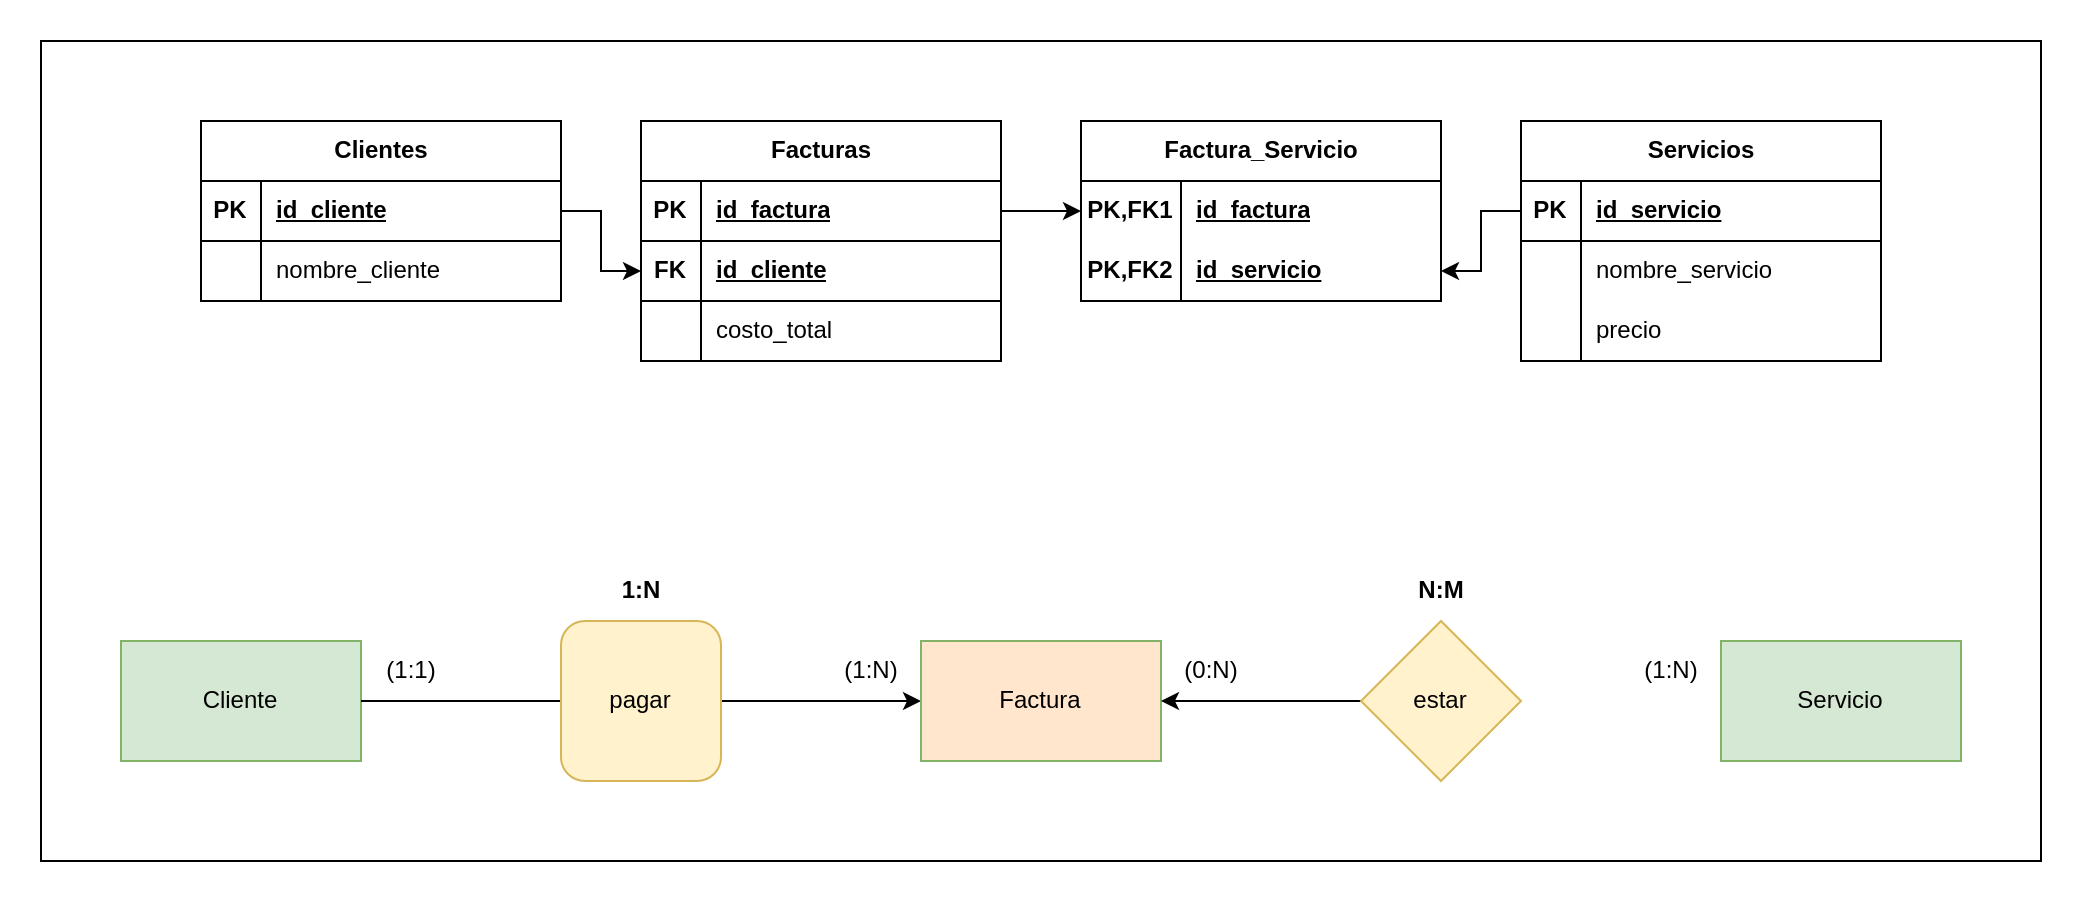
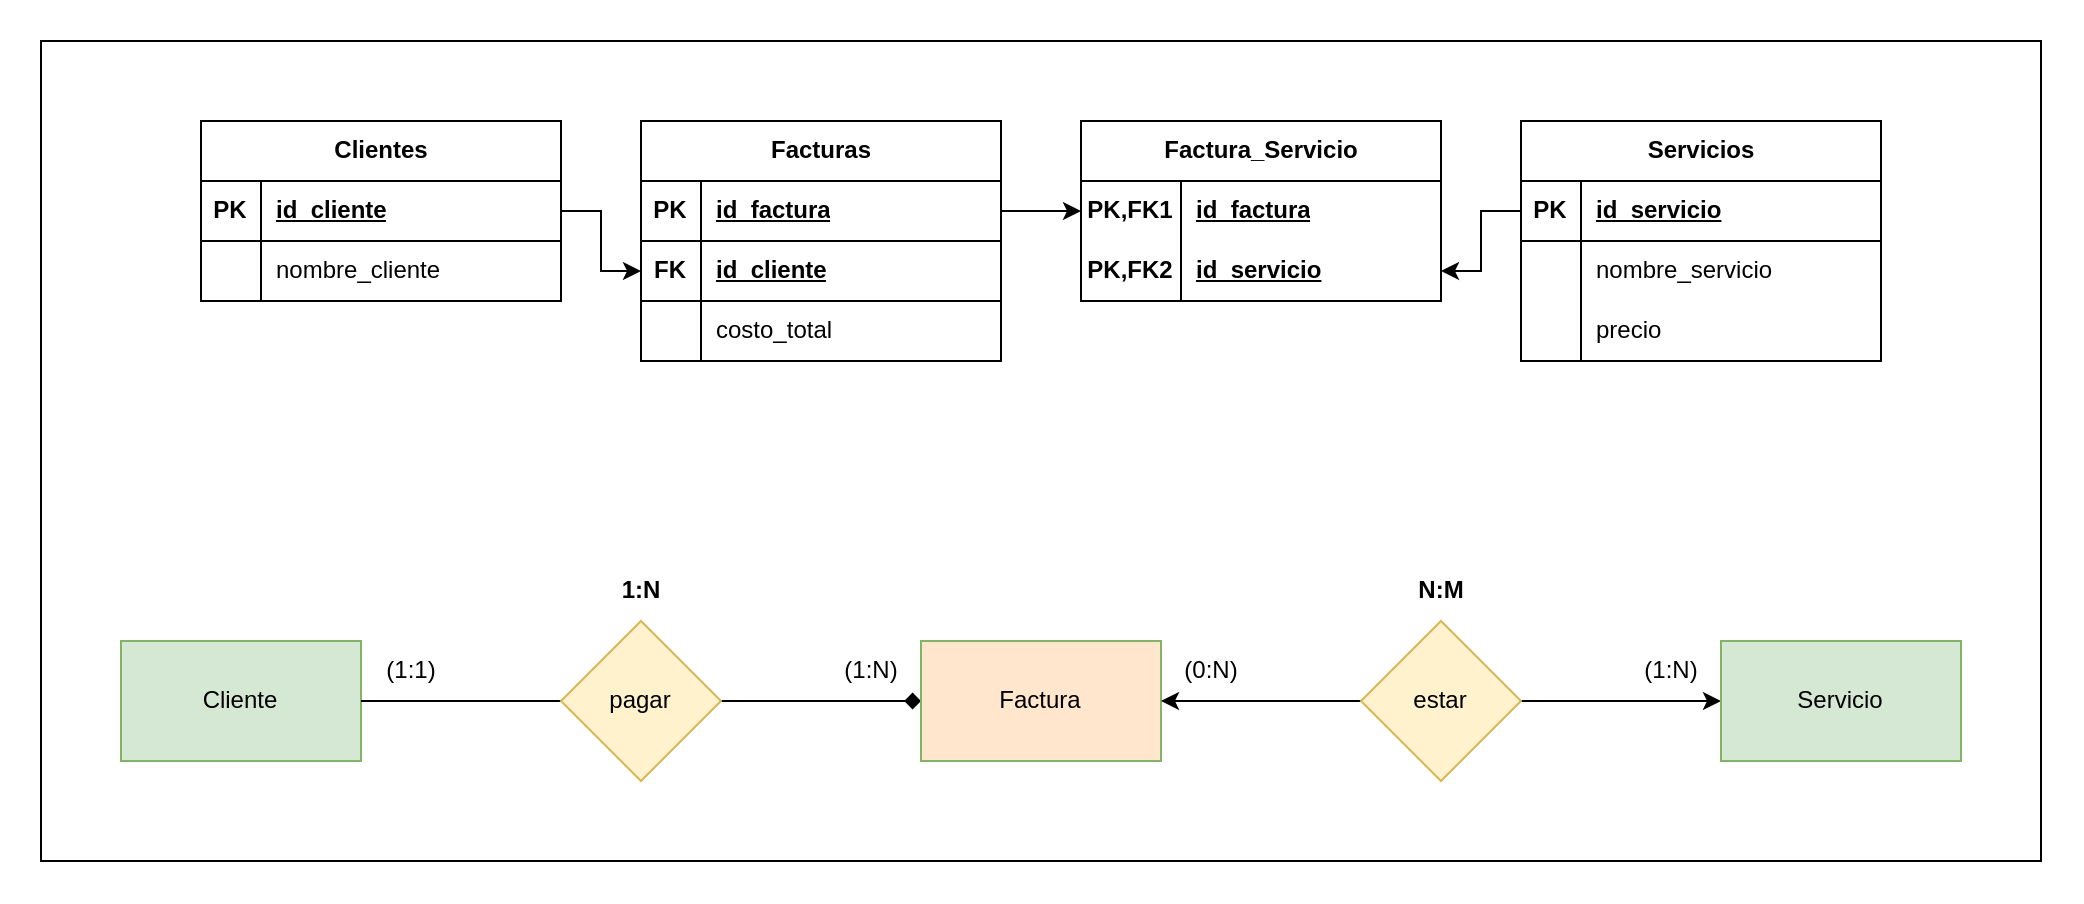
  <mxCell id="0" />
  <mxCell id="1" parent="0" />
  <mxCell id="2" value="" style="group" vertex="1" connectable="0" parent="1"><mxGeometry width="1000" height="410" as="geometry" x="20" y="20" /></mxCell>
  <mxCell id="3" value="" style="rounded=0;whiteSpace=wrap;html=1;" vertex="1" parent="2"><mxGeometry width="1000" height="410" as="geometry" /></mxCell>
  <mxCell id="4" value="Cliente" style="rounded=0;whiteSpace=wrap;html=1;fillColor=#d5e8d4;strokeColor=#82b366;" vertex="1" parent="2"><mxGeometry x="40" y="300" width="120" height="60" as="geometry" /></mxCell>
- <mxCell id="5" style="edgeStyle=orthogonalEdgeStyle;rounded=0;orthogonalLoop=1;jettySize=auto;html=1;exitX=1;exitY=0.5;exitDx=0;exitDy=0;entryX=0;entryY=0.5;entryDx=0;entryDy=0;" edge="1" parent="2" source="7" target="8"><mxGeometry relative="1" as="geometry" /></mxCell>
+ <mxCell id="5" style="edgeStyle=orthogonalEdgeStyle;rounded=0;orthogonalLoop=1;jettySize=auto;html=1;exitX=1;exitY=0.5;exitDx=0;exitDy=0;entryX=0;entryY=0.5;entryDx=0;entryDy=0;endArrow=diamond;" edge="1" parent="2" source="7" target="8"><mxGeometry relative="1" as="geometry" /></mxCell>
  <mxCell id="6" style="edgeStyle=orthogonalEdgeStyle;rounded=0;orthogonalLoop=1;jettySize=auto;html=1;exitX=0;exitY=0.5;exitDx=0;exitDy=0;entryX=1;entryY=0.5;entryDx=0;entryDy=0;endArrow=none;startFill=0;" edge="1" parent="2" source="7" target="4"><mxGeometry relative="1" as="geometry" /></mxCell>
- <mxCell id="7" value="pagar" style="whiteSpace=wrap;html=1;fillColor=#fff2cc;strokeColor=#d6b656;rounded=1;" vertex="1" parent="2"><mxGeometry x="260" y="290" width="80" height="80" as="geometry" /></mxCell>
+ <mxCell id="7" value="pagar" style="rhombus;whiteSpace=wrap;html=1;fillColor=#fff2cc;strokeColor=#d6b656;" vertex="1" parent="2"><mxGeometry x="260" y="290" width="80" height="80" as="geometry" /></mxCell>
  <mxCell id="8" value="Factura" style="rounded=0;whiteSpace=wrap;html=1;fillColor=#ffe6cc;strokeColor=#82b366;" vertex="1" parent="2"><mxGeometry x="440" y="300" width="120" height="60" as="geometry" /></mxCell>
  <mxCell id="9" style="edgeStyle=orthogonalEdgeStyle;rounded=0;orthogonalLoop=1;jettySize=auto;html=1;exitX=0;exitY=0.5;exitDx=0;exitDy=0;entryX=1;entryY=0.5;entryDx=0;entryDy=0;" edge="1" parent="2" source="11" target="8"><mxGeometry relative="1" as="geometry" /></mxCell>
+ <mxCell id="10" style="edgeStyle=orthogonalEdgeStyle;rounded=0;orthogonalLoop=1;jettySize=auto;html=1;exitX=1;exitY=0.5;exitDx=0;exitDy=0;entryX=0;entryY=0.5;entryDx=0;entryDy=0;" edge="1" parent="2" source="11" target="12"><mxGeometry relative="1" as="geometry" /></mxCell>
  <mxCell id="11" value="estar" style="rhombus;whiteSpace=wrap;html=1;fillColor=#fff2cc;strokeColor=#d6b656;" vertex="1" parent="2"><mxGeometry x="660" y="290" width="80" height="80" as="geometry" /></mxCell>
  <mxCell id="12" value="Servicio" style="rounded=0;whiteSpace=wrap;html=1;fillColor=#d5e8d4;strokeColor=#82b366;" vertex="1" parent="2"><mxGeometry x="840" y="300" width="120" height="60" as="geometry" /></mxCell>
  <mxCell id="13" value="(1:N)" style="text;html=1;align=center;verticalAlign=middle;resizable=0;points=[];autosize=1;strokeColor=none;fillColor=none;" vertex="1" parent="2"><mxGeometry x="390" y="300" width="50" height="30" as="geometry" /></mxCell>
  <mxCell id="14" value="(1:1)" style="text;html=1;align=center;verticalAlign=middle;resizable=0;points=[];autosize=1;strokeColor=none;fillColor=none;" vertex="1" parent="2"><mxGeometry x="160" y="300" width="50" height="30" as="geometry" /></mxCell>
  <mxCell id="15" value="1:N" style="text;html=1;align=center;verticalAlign=middle;resizable=0;points=[];autosize=1;strokeColor=none;fillColor=none;fontStyle=1" vertex="1" parent="2"><mxGeometry x="280" y="260" width="40" height="30" as="geometry" /></mxCell>
  <mxCell id="16" value="(1:N)" style="text;html=1;align=center;verticalAlign=middle;resizable=0;points=[];autosize=1;strokeColor=none;fillColor=none;" vertex="1" parent="2"><mxGeometry x="790" y="300" width="50" height="30" as="geometry" /></mxCell>
  <mxCell id="17" value="(0:N)" style="text;html=1;align=center;verticalAlign=middle;resizable=0;points=[];autosize=1;strokeColor=none;fillColor=none;" vertex="1" parent="2"><mxGeometry x="560" y="300" width="50" height="30" as="geometry" /></mxCell>
  <mxCell id="18" value="N:M" style="text;html=1;align=center;verticalAlign=middle;resizable=0;points=[];autosize=1;strokeColor=none;fillColor=none;fontStyle=1" vertex="1" parent="2"><mxGeometry x="675" y="260" width="50" height="30" as="geometry" /></mxCell>
  <mxCell id="19" style="edgeStyle=orthogonalEdgeStyle;rounded=0;orthogonalLoop=1;jettySize=auto;html=1;exitX=1;exitY=0.5;exitDx=0;exitDy=0;entryX=0;entryY=0.5;entryDx=0;entryDy=0;" edge="1" parent="2" source="20" target="31"><mxGeometry relative="1" as="geometry" /></mxCell>
  <mxCell id="20" value="Clientes" style="shape=table;startSize=30;container=1;collapsible=1;childLayout=tableLayout;fixedRows=1;rowLines=0;fontStyle=1;align=center;resizeLast=1;html=1;" vertex="1" parent="2"><mxGeometry x="80" y="40" width="180" height="90" as="geometry" /></mxCell>
  <mxCell id="21" value="" style="shape=tableRow;horizontal=0;startSize=0;swimlaneHead=0;swimlaneBody=0;fillColor=none;collapsible=0;dropTarget=0;points=[[0,0.5],[1,0.5]];portConstraint=eastwest;top=0;left=0;right=0;bottom=1;" vertex="1" parent="20"><mxGeometry y="30" width="180" height="30" as="geometry" /></mxCell>
  <mxCell id="22" value="PK" style="shape=partialRectangle;connectable=0;fillColor=none;top=0;left=0;bottom=0;right=0;fontStyle=1;overflow=hidden;whiteSpace=wrap;html=1;" vertex="1" parent="21"><mxGeometry width="30" height="30" as="geometry"><mxRectangle width="30" height="30" as="alternateBounds" /></mxGeometry></mxCell>
  <mxCell id="23" value="id_cliente" style="shape=partialRectangle;connectable=0;fillColor=none;top=0;left=0;bottom=0;right=0;align=left;spacingLeft=6;fontStyle=5;overflow=hidden;whiteSpace=wrap;html=1;" vertex="1" parent="21"><mxGeometry x="30" width="150" height="30" as="geometry"><mxRectangle width="150" height="30" as="alternateBounds" /></mxGeometry></mxCell>
  <mxCell id="24" value="" style="shape=tableRow;horizontal=0;startSize=0;swimlaneHead=0;swimlaneBody=0;fillColor=none;collapsible=0;dropTarget=0;points=[[0,0.5],[1,0.5]];portConstraint=eastwest;top=0;left=0;right=0;bottom=0;" vertex="1" parent="20"><mxGeometry y="60" width="180" height="30" as="geometry" /></mxCell>
  <mxCell id="25" value="" style="shape=partialRectangle;connectable=0;fillColor=none;top=0;left=0;bottom=0;right=0;editable=1;overflow=hidden;whiteSpace=wrap;html=1;" vertex="1" parent="24"><mxGeometry width="30" height="30" as="geometry"><mxRectangle width="30" height="30" as="alternateBounds" /></mxGeometry></mxCell>
  <mxCell id="26" value="nombre_cliente" style="shape=partialRectangle;connectable=0;fillColor=none;top=0;left=0;bottom=0;right=0;align=left;spacingLeft=6;overflow=hidden;whiteSpace=wrap;html=1;" vertex="1" parent="24"><mxGeometry x="30" width="150" height="30" as="geometry"><mxRectangle width="150" height="30" as="alternateBounds" /></mxGeometry></mxCell>
  <mxCell id="27" value="Facturas" style="shape=table;startSize=30;container=1;collapsible=1;childLayout=tableLayout;fixedRows=1;rowLines=0;fontStyle=1;align=center;resizeLast=1;html=1;" vertex="1" parent="2"><mxGeometry x="300" y="40" width="180" height="120" as="geometry" /></mxCell>
  <mxCell id="28" value="" style="shape=tableRow;horizontal=0;startSize=0;swimlaneHead=0;swimlaneBody=0;fillColor=none;collapsible=0;dropTarget=0;points=[[0,0.5],[1,0.5]];portConstraint=eastwest;top=0;left=0;right=0;bottom=1;" vertex="1" parent="27"><mxGeometry y="30" width="180" height="30" as="geometry" /></mxCell>
  <mxCell id="29" value="PK" style="shape=partialRectangle;connectable=0;fillColor=none;top=0;left=0;bottom=0;right=0;fontStyle=1;overflow=hidden;whiteSpace=wrap;html=1;" vertex="1" parent="28"><mxGeometry width="30" height="30" as="geometry"><mxRectangle width="30" height="30" as="alternateBounds" /></mxGeometry></mxCell>
  <mxCell id="30" value="id_factura" style="shape=partialRectangle;connectable=0;fillColor=none;top=0;left=0;bottom=0;right=0;align=left;spacingLeft=6;fontStyle=5;overflow=hidden;whiteSpace=wrap;html=1;" vertex="1" parent="28"><mxGeometry x="30" width="150" height="30" as="geometry"><mxRectangle width="150" height="30" as="alternateBounds" /></mxGeometry></mxCell>
  <mxCell id="31" value="" style="shape=tableRow;horizontal=0;startSize=0;swimlaneHead=0;swimlaneBody=0;fillColor=none;collapsible=0;dropTarget=0;points=[[0,0.5],[1,0.5]];portConstraint=eastwest;top=0;left=0;right=0;bottom=1;" vertex="1" parent="27"><mxGeometry y="60" width="180" height="30" as="geometry" /></mxCell>
  <mxCell id="32" value="FK" style="shape=partialRectangle;connectable=0;fillColor=none;top=0;left=0;bottom=0;right=0;fontStyle=1;overflow=hidden;whiteSpace=wrap;html=1;" vertex="1" parent="31"><mxGeometry width="30" height="30" as="geometry"><mxRectangle width="30" height="30" as="alternateBounds" /></mxGeometry></mxCell>
  <mxCell id="33" value="id_cliente" style="shape=partialRectangle;connectable=0;fillColor=none;top=0;left=0;bottom=0;right=0;align=left;spacingLeft=6;fontStyle=5;overflow=hidden;whiteSpace=wrap;html=1;" vertex="1" parent="31"><mxGeometry x="30" width="150" height="30" as="geometry"><mxRectangle width="150" height="30" as="alternateBounds" /></mxGeometry></mxCell>
  <mxCell id="34" value="" style="shape=tableRow;horizontal=0;startSize=0;swimlaneHead=0;swimlaneBody=0;fillColor=none;collapsible=0;dropTarget=0;points=[[0,0.5],[1,0.5]];portConstraint=eastwest;top=0;left=0;right=0;bottom=0;" vertex="1" parent="27"><mxGeometry y="90" width="180" height="30" as="geometry" /></mxCell>
  <mxCell id="35" value="" style="shape=partialRectangle;connectable=0;fillColor=none;top=0;left=0;bottom=0;right=0;editable=1;overflow=hidden;whiteSpace=wrap;html=1;" vertex="1" parent="34"><mxGeometry width="30" height="30" as="geometry"><mxRectangle width="30" height="30" as="alternateBounds" /></mxGeometry></mxCell>
  <mxCell id="36" value="costo_total" style="shape=partialRectangle;connectable=0;fillColor=none;top=0;left=0;bottom=0;right=0;align=left;spacingLeft=6;overflow=hidden;whiteSpace=wrap;html=1;" vertex="1" parent="34"><mxGeometry x="30" width="150" height="30" as="geometry"><mxRectangle width="150" height="30" as="alternateBounds" /></mxGeometry></mxCell>
  <mxCell id="37" value="Factura_Servicio" style="shape=table;startSize=30;container=1;collapsible=1;childLayout=tableLayout;fixedRows=1;rowLines=0;fontStyle=1;align=center;resizeLast=1;html=1;" vertex="1" parent="2"><mxGeometry x="520" y="40" width="180" height="90" as="geometry" /></mxCell>
  <mxCell id="38" value="" style="shape=tableRow;horizontal=0;startSize=0;swimlaneHead=0;swimlaneBody=0;fillColor=none;collapsible=0;dropTarget=0;points=[[0,0.5],[1,0.5]];portConstraint=eastwest;top=0;left=0;right=0;bottom=0;" vertex="1" parent="37"><mxGeometry y="30" width="180" height="30" as="geometry" /></mxCell>
  <mxCell id="39" value="PK,FK1" style="shape=partialRectangle;connectable=0;fillColor=none;top=0;left=0;bottom=0;right=0;fontStyle=1;overflow=hidden;whiteSpace=wrap;html=1;" vertex="1" parent="38"><mxGeometry width="50" height="30" as="geometry"><mxRectangle width="50" height="30" as="alternateBounds" /></mxGeometry></mxCell>
  <mxCell id="40" value="id_factura" style="shape=partialRectangle;connectable=0;fillColor=none;top=0;left=0;bottom=0;right=0;align=left;spacingLeft=6;fontStyle=5;overflow=hidden;whiteSpace=wrap;html=1;" vertex="1" parent="38"><mxGeometry x="50" width="130" height="30" as="geometry"><mxRectangle width="130" height="30" as="alternateBounds" /></mxGeometry></mxCell>
  <mxCell id="41" value="" style="shape=tableRow;horizontal=0;startSize=0;swimlaneHead=0;swimlaneBody=0;fillColor=none;collapsible=0;dropTarget=0;points=[[0,0.5],[1,0.5]];portConstraint=eastwest;top=0;left=0;right=0;bottom=0;" vertex="1" parent="37"><mxGeometry y="60" width="180" height="30" as="geometry" /></mxCell>
  <mxCell id="42" value="PK,FK2" style="shape=partialRectangle;connectable=0;fillColor=none;top=0;left=0;bottom=0;right=0;fontStyle=1;overflow=hidden;whiteSpace=wrap;html=1;" vertex="1" parent="41"><mxGeometry width="50" height="30" as="geometry"><mxRectangle width="50" height="30" as="alternateBounds" /></mxGeometry></mxCell>
  <mxCell id="43" value="id_servicio" style="shape=partialRectangle;connectable=0;fillColor=none;top=0;left=0;bottom=0;right=0;align=left;spacingLeft=6;fontStyle=5;overflow=hidden;whiteSpace=wrap;html=1;" vertex="1" parent="41"><mxGeometry x="50" width="130" height="30" as="geometry"><mxRectangle width="130" height="30" as="alternateBounds" /></mxGeometry></mxCell>
  <mxCell id="44" value="Servicios" style="shape=table;startSize=30;container=1;collapsible=1;childLayout=tableLayout;fixedRows=1;rowLines=0;fontStyle=1;align=center;resizeLast=1;html=1;" vertex="1" parent="2"><mxGeometry x="740" y="40" width="180" height="120" as="geometry" /></mxCell>
  <mxCell id="45" value="" style="shape=tableRow;horizontal=0;startSize=0;swimlaneHead=0;swimlaneBody=0;fillColor=none;collapsible=0;dropTarget=0;points=[[0,0.5],[1,0.5]];portConstraint=eastwest;top=0;left=0;right=0;bottom=1;" vertex="1" parent="44"><mxGeometry y="30" width="180" height="30" as="geometry" /></mxCell>
  <mxCell id="46" value="PK" style="shape=partialRectangle;connectable=0;fillColor=none;top=0;left=0;bottom=0;right=0;fontStyle=1;overflow=hidden;whiteSpace=wrap;html=1;" vertex="1" parent="45"><mxGeometry width="30" height="30" as="geometry"><mxRectangle width="30" height="30" as="alternateBounds" /></mxGeometry></mxCell>
  <mxCell id="47" value="id_servicio" style="shape=partialRectangle;connectable=0;fillColor=none;top=0;left=0;bottom=0;right=0;align=left;spacingLeft=6;fontStyle=5;overflow=hidden;whiteSpace=wrap;html=1;" vertex="1" parent="45"><mxGeometry x="30" width="150" height="30" as="geometry"><mxRectangle width="150" height="30" as="alternateBounds" /></mxGeometry></mxCell>
  <mxCell id="48" value="" style="shape=tableRow;horizontal=0;startSize=0;swimlaneHead=0;swimlaneBody=0;fillColor=none;collapsible=0;dropTarget=0;points=[[0,0.5],[1,0.5]];portConstraint=eastwest;top=0;left=0;right=0;bottom=0;" vertex="1" parent="44"><mxGeometry y="60" width="180" height="30" as="geometry" /></mxCell>
  <mxCell id="49" value="" style="shape=partialRectangle;connectable=0;fillColor=none;top=0;left=0;bottom=0;right=0;editable=1;overflow=hidden;whiteSpace=wrap;html=1;" vertex="1" parent="48"><mxGeometry width="30" height="30" as="geometry"><mxRectangle width="30" height="30" as="alternateBounds" /></mxGeometry></mxCell>
  <mxCell id="50" value="nombre_servicio" style="shape=partialRectangle;connectable=0;fillColor=none;top=0;left=0;bottom=0;right=0;align=left;spacingLeft=6;overflow=hidden;whiteSpace=wrap;html=1;" vertex="1" parent="48"><mxGeometry x="30" width="150" height="30" as="geometry"><mxRectangle width="150" height="30" as="alternateBounds" /></mxGeometry></mxCell>
  <mxCell id="51" value="" style="shape=tableRow;horizontal=0;startSize=0;swimlaneHead=0;swimlaneBody=0;fillColor=none;collapsible=0;dropTarget=0;points=[[0,0.5],[1,0.5]];portConstraint=eastwest;top=0;left=0;right=0;bottom=0;" vertex="1" parent="44"><mxGeometry y="90" width="180" height="30" as="geometry" /></mxCell>
  <mxCell id="52" value="" style="shape=partialRectangle;connectable=0;fillColor=none;top=0;left=0;bottom=0;right=0;editable=1;overflow=hidden;whiteSpace=wrap;html=1;" vertex="1" parent="51"><mxGeometry width="30" height="30" as="geometry"><mxRectangle width="30" height="30" as="alternateBounds" /></mxGeometry></mxCell>
  <mxCell id="53" value="precio" style="shape=partialRectangle;connectable=0;fillColor=none;top=0;left=0;bottom=0;right=0;align=left;spacingLeft=6;overflow=hidden;whiteSpace=wrap;html=1;" vertex="1" parent="51"><mxGeometry x="30" width="150" height="30" as="geometry"><mxRectangle width="150" height="30" as="alternateBounds" /></mxGeometry></mxCell>
  <mxCell id="54" style="edgeStyle=orthogonalEdgeStyle;rounded=0;orthogonalLoop=1;jettySize=auto;html=1;exitX=0;exitY=0.5;exitDx=0;exitDy=0;entryX=1;entryY=0.5;entryDx=0;entryDy=0;" edge="1" parent="2" source="45" target="41"><mxGeometry relative="1" as="geometry" /></mxCell>
  <mxCell id="55" style="edgeStyle=orthogonalEdgeStyle;rounded=0;orthogonalLoop=1;jettySize=auto;html=1;exitX=1;exitY=0.5;exitDx=0;exitDy=0;entryX=0;entryY=0.5;entryDx=0;entryDy=0;" edge="1" parent="2" source="28" target="38"><mxGeometry relative="1" as="geometry" /></mxCell>
